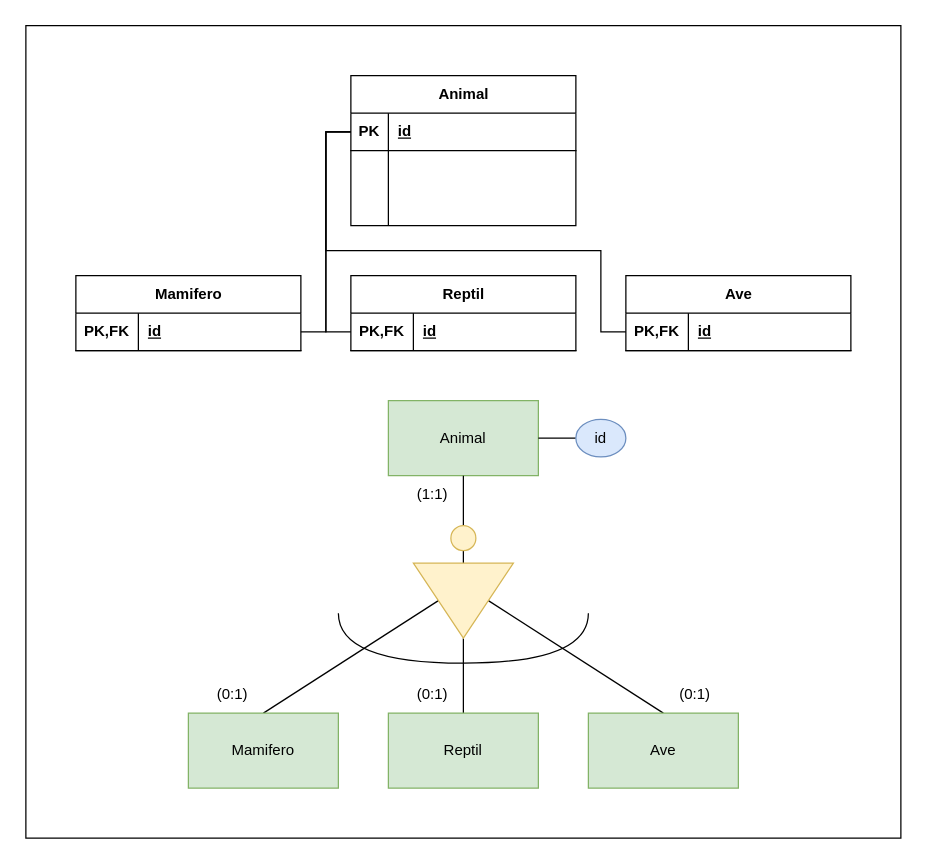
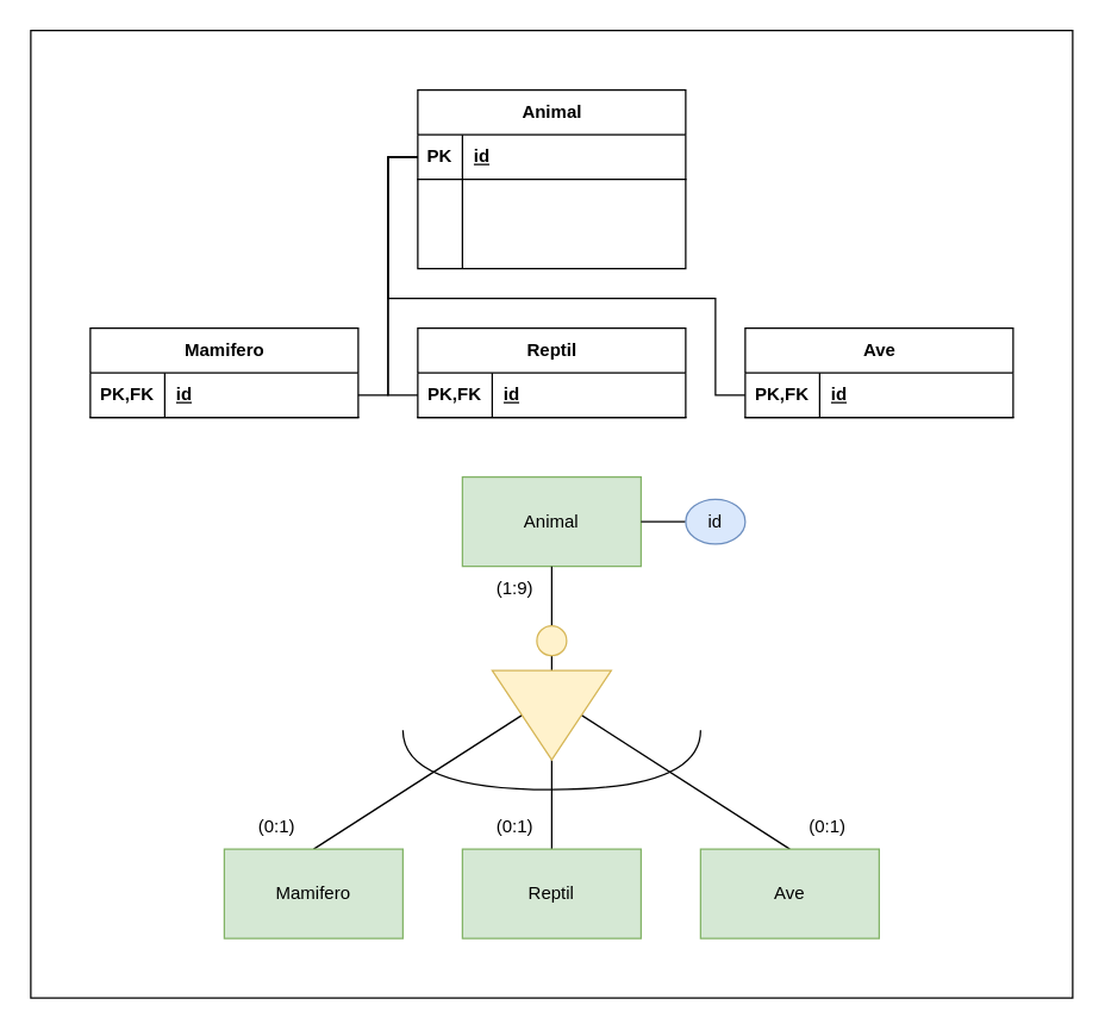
  <mxCell id="0" />
  <mxCell id="1" parent="0" />
  <mxCell id="2" value="" style="rounded=0;whiteSpace=wrap;html=1;" vertex="1" parent="1"><mxGeometry width="700" height="650" as="geometry" x="20" y="20" /></mxCell>
  <mxCell id="3" value="Animal" style="rounded=0;whiteSpace=wrap;html=1;fillColor=#d5e8d4;strokeColor=#82b366;" vertex="1" parent="1"><mxGeometry x="310" y="320" width="120" height="60" as="geometry" /></mxCell>
  <mxCell id="4" style="edgeStyle=orthogonalEdgeStyle;rounded=0;orthogonalLoop=1;jettySize=auto;html=1;exitX=0;exitY=0.5;exitDx=0;exitDy=0;entryX=0.5;entryY=1;entryDx=0;entryDy=0;endArrow=none;startFill=0;" edge="1" parent="1" source="8" target="10"><mxGeometry relative="1" as="geometry" /></mxCell>
  <mxCell id="5" style="edgeStyle=orthogonalEdgeStyle;rounded=0;orthogonalLoop=1;jettySize=auto;html=1;exitX=1;exitY=0.5;exitDx=0;exitDy=0;entryX=0.5;entryY=0;entryDx=0;entryDy=0;endArrow=none;startFill=0;" edge="1" parent="1" source="8" target="11"><mxGeometry relative="1" as="geometry" /></mxCell>
  <mxCell id="6" style="rounded=0;orthogonalLoop=1;jettySize=auto;html=1;exitX=0.5;exitY=1;exitDx=0;exitDy=0;entryX=0.5;entryY=0;entryDx=0;entryDy=0;endArrow=none;startFill=0;" edge="1" parent="1" source="8" target="12"><mxGeometry relative="1" as="geometry" /></mxCell>
  <mxCell id="7" style="rounded=0;orthogonalLoop=1;jettySize=auto;html=1;exitX=0.5;exitY=0;exitDx=0;exitDy=0;entryX=0.5;entryY=0;entryDx=0;entryDy=0;endArrow=none;startFill=0;" edge="1" parent="1" source="8" target="13"><mxGeometry relative="1" as="geometry" /></mxCell>
  <mxCell id="8" value="" style="triangle;whiteSpace=wrap;html=1;rotation=90;fillColor=#fff2cc;strokeColor=#d6b656;" vertex="1" parent="1"><mxGeometry x="340" y="440" width="60" height="80" as="geometry" /></mxCell>
  <mxCell id="9" style="edgeStyle=orthogonalEdgeStyle;rounded=0;orthogonalLoop=1;jettySize=auto;html=1;exitX=0.5;exitY=0;exitDx=0;exitDy=0;entryX=0.5;entryY=1;entryDx=0;entryDy=0;endArrow=none;startFill=0;" edge="1" parent="1" source="10" target="3"><mxGeometry relative="1" as="geometry" /></mxCell>
  <mxCell id="10" value="" style="ellipse;whiteSpace=wrap;html=1;aspect=fixed;fillColor=#fff2cc;strokeColor=#d6b656;" vertex="1" parent="1"><mxGeometry x="360" y="420" width="20" height="20" as="geometry" /></mxCell>
  <mxCell id="11" value="Reptil" style="rounded=0;whiteSpace=wrap;html=1;fillColor=#d5e8d4;strokeColor=#82b366;" vertex="1" parent="1"><mxGeometry x="310" y="570" width="120" height="60" as="geometry" /></mxCell>
  <mxCell id="12" value="Mamifero" style="rounded=0;whiteSpace=wrap;html=1;fillColor=#d5e8d4;strokeColor=#82b366;" vertex="1" parent="1"><mxGeometry x="150" y="570" width="120" height="60" as="geometry" /></mxCell>
  <mxCell id="13" value="Ave" style="rounded=0;whiteSpace=wrap;html=1;fillColor=#d5e8d4;strokeColor=#82b366;" vertex="1" parent="1"><mxGeometry x="470" y="570" width="120" height="60" as="geometry" /></mxCell>
  <mxCell id="14" value="" style="shape=requiredInterface;html=1;verticalLabelPosition=bottom;sketch=0;rotation=90;" vertex="1" parent="1"><mxGeometry x="350" y="410" width="40" height="200" as="geometry" /></mxCell>
  <mxCell id="15" value="Animal" style="shape=table;startSize=30;container=1;collapsible=1;childLayout=tableLayout;fixedRows=1;rowLines=0;fontStyle=1;align=center;resizeLast=1;html=1;" vertex="1" parent="1"><mxGeometry x="280" y="60" width="180" height="120" as="geometry" /></mxCell>
  <mxCell id="16" value="" style="shape=tableRow;horizontal=0;startSize=0;swimlaneHead=0;swimlaneBody=0;fillColor=none;collapsible=0;dropTarget=0;points=[[0,0.5],[1,0.5]];portConstraint=eastwest;top=0;left=0;right=0;bottom=1;" vertex="1" parent="15"><mxGeometry y="30" width="180" height="30" as="geometry" /></mxCell>
  <mxCell id="17" value="PK" style="shape=partialRectangle;connectable=0;fillColor=none;top=0;left=0;bottom=0;right=0;fontStyle=1;overflow=hidden;whiteSpace=wrap;html=1;" vertex="1" parent="16"><mxGeometry width="30" height="30" as="geometry"><mxRectangle width="30" height="30" as="alternateBounds" /></mxGeometry></mxCell>
  <mxCell id="18" value="id" style="shape=partialRectangle;connectable=0;fillColor=none;top=0;left=0;bottom=0;right=0;align=left;spacingLeft=6;fontStyle=5;overflow=hidden;whiteSpace=wrap;html=1;" vertex="1" parent="16"><mxGeometry x="30" width="150" height="30" as="geometry"><mxRectangle width="150" height="30" as="alternateBounds" /></mxGeometry></mxCell>
  <mxCell id="19" value="" style="shape=tableRow;horizontal=0;startSize=0;swimlaneHead=0;swimlaneBody=0;fillColor=none;collapsible=0;dropTarget=0;points=[[0,0.5],[1,0.5]];portConstraint=eastwest;top=0;left=0;right=0;bottom=0;" vertex="1" parent="15"><mxGeometry y="60" width="180" height="30" as="geometry" /></mxCell>
  <mxCell id="20" value="" style="shape=partialRectangle;connectable=0;fillColor=none;top=0;left=0;bottom=0;right=0;editable=1;overflow=hidden;whiteSpace=wrap;html=1;" vertex="1" parent="19"><mxGeometry width="30" height="30" as="geometry"><mxRectangle width="30" height="30" as="alternateBounds" /></mxGeometry></mxCell>
  <mxCell id="21" value="" style="shape=partialRectangle;connectable=0;fillColor=none;top=0;left=0;bottom=0;right=0;align=left;spacingLeft=6;overflow=hidden;whiteSpace=wrap;html=1;" vertex="1" parent="19"><mxGeometry x="30" width="150" height="30" as="geometry"><mxRectangle width="150" height="30" as="alternateBounds" /></mxGeometry></mxCell>
  <mxCell id="22" value="" style="shape=tableRow;horizontal=0;startSize=0;swimlaneHead=0;swimlaneBody=0;fillColor=none;collapsible=0;dropTarget=0;points=[[0,0.5],[1,0.5]];portConstraint=eastwest;top=0;left=0;right=0;bottom=0;" vertex="1" parent="15"><mxGeometry y="90" width="180" height="30" as="geometry" /></mxCell>
  <mxCell id="23" value="" style="shape=partialRectangle;connectable=0;fillColor=none;top=0;left=0;bottom=0;right=0;editable=1;overflow=hidden;whiteSpace=wrap;html=1;" vertex="1" parent="22"><mxGeometry width="30" height="30" as="geometry"><mxRectangle width="30" height="30" as="alternateBounds" /></mxGeometry></mxCell>
  <mxCell id="24" value="" style="shape=partialRectangle;connectable=0;fillColor=none;top=0;left=0;bottom=0;right=0;align=left;spacingLeft=6;overflow=hidden;whiteSpace=wrap;html=1;" vertex="1" parent="22"><mxGeometry x="30" width="150" height="30" as="geometry"><mxRectangle width="150" height="30" as="alternateBounds" /></mxGeometry></mxCell>
  <mxCell id="25" value="Mamifero" style="shape=table;startSize=30;container=1;collapsible=1;childLayout=tableLayout;fixedRows=1;rowLines=0;fontStyle=1;align=center;resizeLast=1;html=1;" vertex="1" parent="1"><mxGeometry x="60" y="220" width="180" height="60" as="geometry" /></mxCell>
  <mxCell id="26" value="" style="shape=tableRow;horizontal=0;startSize=0;swimlaneHead=0;swimlaneBody=0;fillColor=none;collapsible=0;dropTarget=0;points=[[0,0.5],[1,0.5]];portConstraint=eastwest;top=0;left=0;right=0;bottom=1;" vertex="1" parent="25"><mxGeometry y="30" width="180" height="30" as="geometry" /></mxCell>
  <mxCell id="27" value="PK,FK" style="shape=partialRectangle;connectable=0;fillColor=none;top=0;left=0;bottom=0;right=0;fontStyle=1;overflow=hidden;whiteSpace=wrap;html=1;" vertex="1" parent="26"><mxGeometry width="50" height="30" as="geometry"><mxRectangle width="50" height="30" as="alternateBounds" /></mxGeometry></mxCell>
  <mxCell id="28" value="id" style="shape=partialRectangle;connectable=0;fillColor=none;top=0;left=0;bottom=0;right=0;align=left;spacingLeft=6;fontStyle=5;overflow=hidden;whiteSpace=wrap;html=1;" vertex="1" parent="26"><mxGeometry x="50" width="130" height="30" as="geometry"><mxRectangle width="130" height="30" as="alternateBounds" /></mxGeometry></mxCell>
  <mxCell id="29" value="Reptil" style="shape=table;startSize=30;container=1;collapsible=1;childLayout=tableLayout;fixedRows=1;rowLines=0;fontStyle=1;align=center;resizeLast=1;html=1;" vertex="1" parent="1"><mxGeometry x="280" y="220" width="180" height="60" as="geometry" /></mxCell>
  <mxCell id="30" value="" style="shape=tableRow;horizontal=0;startSize=0;swimlaneHead=0;swimlaneBody=0;fillColor=none;collapsible=0;dropTarget=0;points=[[0,0.5],[1,0.5]];portConstraint=eastwest;top=0;left=0;right=0;bottom=1;" vertex="1" parent="29"><mxGeometry y="30" width="180" height="30" as="geometry" /></mxCell>
  <mxCell id="31" value="PK,FK" style="shape=partialRectangle;connectable=0;fillColor=none;top=0;left=0;bottom=0;right=0;fontStyle=1;overflow=hidden;whiteSpace=wrap;html=1;" vertex="1" parent="30"><mxGeometry width="50" height="30" as="geometry"><mxRectangle width="50" height="30" as="alternateBounds" /></mxGeometry></mxCell>
  <mxCell id="32" value="id" style="shape=partialRectangle;connectable=0;fillColor=none;top=0;left=0;bottom=0;right=0;align=left;spacingLeft=6;fontStyle=5;overflow=hidden;whiteSpace=wrap;html=1;" vertex="1" parent="30"><mxGeometry x="50" width="130" height="30" as="geometry"><mxRectangle width="130" height="30" as="alternateBounds" /></mxGeometry></mxCell>
  <mxCell id="33" value="Ave" style="shape=table;startSize=30;container=1;collapsible=1;childLayout=tableLayout;fixedRows=1;rowLines=0;fontStyle=1;align=center;resizeLast=1;html=1;" vertex="1" parent="1"><mxGeometry x="500" y="220" width="180" height="60" as="geometry" /></mxCell>
  <mxCell id="34" value="" style="shape=tableRow;horizontal=0;startSize=0;swimlaneHead=0;swimlaneBody=0;fillColor=none;collapsible=0;dropTarget=0;points=[[0,0.5],[1,0.5]];portConstraint=eastwest;top=0;left=0;right=0;bottom=1;" vertex="1" parent="33"><mxGeometry y="30" width="180" height="30" as="geometry" /></mxCell>
  <mxCell id="35" value="PK,FK" style="shape=partialRectangle;connectable=0;fillColor=none;top=0;left=0;bottom=0;right=0;fontStyle=1;overflow=hidden;whiteSpace=wrap;html=1;" vertex="1" parent="34"><mxGeometry width="50" height="30" as="geometry"><mxRectangle width="50" height="30" as="alternateBounds" /></mxGeometry></mxCell>
  <mxCell id="36" value="id" style="shape=partialRectangle;connectable=0;fillColor=none;top=0;left=0;bottom=0;right=0;align=left;spacingLeft=6;fontStyle=5;overflow=hidden;whiteSpace=wrap;html=1;" vertex="1" parent="34"><mxGeometry x="50" width="130" height="30" as="geometry"><mxRectangle width="130" height="30" as="alternateBounds" /></mxGeometry></mxCell>
  <mxCell id="37" style="edgeStyle=orthogonalEdgeStyle;rounded=0;orthogonalLoop=1;jettySize=auto;html=1;exitX=0;exitY=0.5;exitDx=0;exitDy=0;entryX=1;entryY=0.5;entryDx=0;entryDy=0;endArrow=none;startFill=0;" edge="1" parent="1" source="16" target="26"><mxGeometry relative="1" as="geometry" /></mxCell>
  <mxCell id="38" style="edgeStyle=orthogonalEdgeStyle;rounded=0;orthogonalLoop=1;jettySize=auto;html=1;exitX=0;exitY=0.5;exitDx=0;exitDy=0;entryX=0;entryY=0.5;entryDx=0;entryDy=0;endArrow=none;startFill=0;" edge="1" parent="1" source="16" target="30"><mxGeometry relative="1" as="geometry" /></mxCell>
  <mxCell id="39" style="edgeStyle=orthogonalEdgeStyle;rounded=0;orthogonalLoop=1;jettySize=auto;html=1;exitX=0;exitY=0.5;exitDx=0;exitDy=0;entryX=0;entryY=0.5;entryDx=0;entryDy=0;endArrow=none;startFill=0;" edge="1" parent="1" source="16" target="34"><mxGeometry relative="1" as="geometry"><Array as="points"><mxPoint x="260" y="105" /><mxPoint x="260" y="200" /><mxPoint x="480" y="200" /><mxPoint x="480" y="265" /></Array></mxGeometry></mxCell>
- <mxCell id="40" value="(1:1)" style="text;html=1;align=center;verticalAlign=middle;resizable=0;points=[];autosize=1;strokeColor=none;fillColor=none;" vertex="1" parent="1"><mxGeometry x="320" y="380" width="50" height="30" as="geometry" /></mxCell>
+ <mxCell id="40" value="(1:9)" style="text;html=1;align=center;verticalAlign=middle;resizable=0;points=[];autosize=1;strokeColor=none;fillColor=none;" vertex="1" parent="1"><mxGeometry x="320" y="380" width="50" height="30" as="geometry" /></mxCell>
  <mxCell id="41" value="(0:1)" style="text;html=1;align=center;verticalAlign=middle;resizable=0;points=[];autosize=1;strokeColor=none;fillColor=none;" vertex="1" parent="1"><mxGeometry x="160" y="540" width="50" height="30" as="geometry" /></mxCell>
  <mxCell id="42" value="(0:1)" style="text;html=1;align=center;verticalAlign=middle;resizable=0;points=[];autosize=1;strokeColor=none;fillColor=none;" vertex="1" parent="1"><mxGeometry x="320" y="540" width="50" height="30" as="geometry" /></mxCell>
  <mxCell id="43" value="(0:1)" style="text;html=1;align=center;verticalAlign=middle;resizable=0;points=[];autosize=1;strokeColor=none;fillColor=none;" vertex="1" parent="1"><mxGeometry x="530" y="540" width="50" height="30" as="geometry" /></mxCell>
  <mxCell id="44" style="edgeStyle=orthogonalEdgeStyle;rounded=0;orthogonalLoop=1;jettySize=auto;html=1;exitX=0;exitY=0.5;exitDx=0;exitDy=0;entryX=1;entryY=0.5;entryDx=0;entryDy=0;endArrow=none;startFill=0;" edge="1" parent="1" source="45" target="3"><mxGeometry relative="1" as="geometry" /></mxCell>
  <mxCell id="45" value="id" style="ellipse;whiteSpace=wrap;html=1;fillColor=#dae8fc;strokeColor=#6c8ebf;" vertex="1" parent="1"><mxGeometry x="460" y="335" width="40" height="30" as="geometry" /></mxCell>
